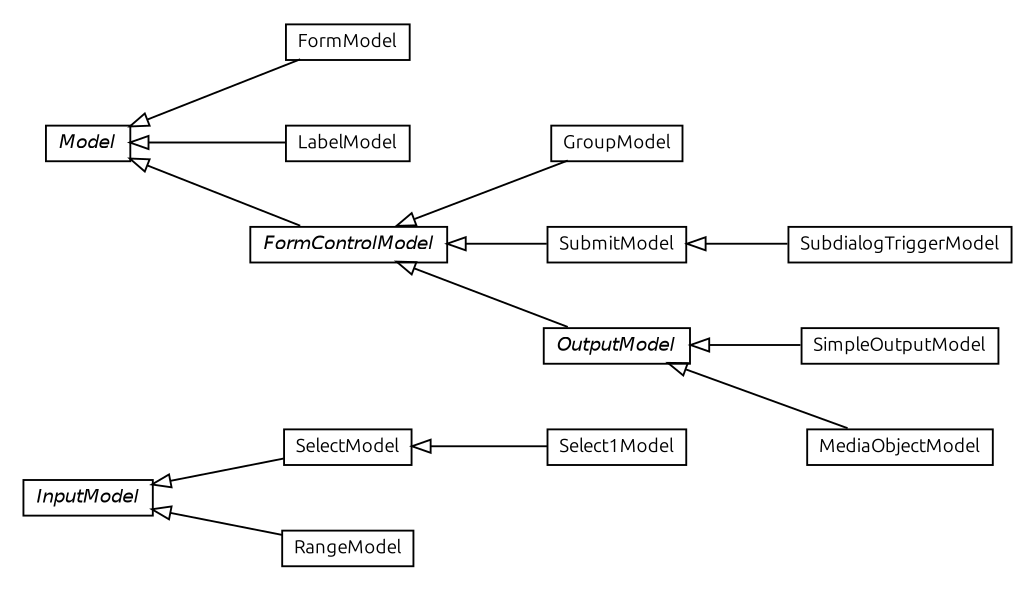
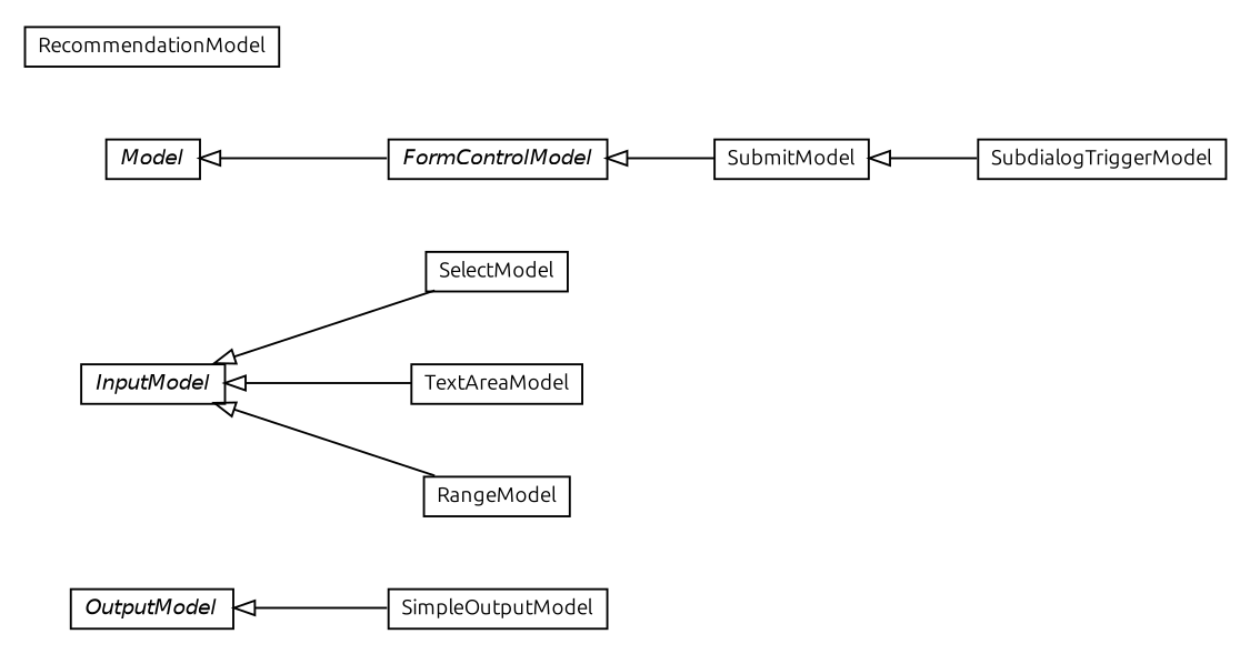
  digraph {
    fontname=Ubuntu
    nodesep=0.25
    rankdir=LR
    ranksep=0.5
    node [fontcolor=black fontname=Ubuntu fontsize=10.0 shape=plaintext]
    edge [arrowtail=empty dir=back fontname=Ubuntu fontsize=10 headport=p labelfontname=Helvetica labelfontsize=10 tailport=p]
-   n1 [label=<<table title="org.universAAL.ui.ui.handler.web.html.model.Select1Model" border="0" cellborder="1" cellspacing="0" cellpadding="2" port="p" href="./Select1Model.html"> 		<tr><td><table border="0" cellspacing="0" cellpadding="1"> <tr><td align="center" balign="center"> Select1Model </td></tr> 		</table></td></tr> 		</table>>]
    n2 [label=<<table title="org.universAAL.ui.ui.handler.web.html.model.SimpleOutputModel" border="0" cellborder="1" cellspacing="0" cellpadding="2" port="p" href="./SimpleOutputModel.html"> 		<tr><td><table border="0" cellspacing="0" cellpadding="1"> <tr><td align="center" balign="center"> SimpleOutputModel </td></tr> 		</table></td></tr> 		</table>>]
-   n3 [label=<<table title="org.universAAL.ui.ui.handler.web.html.model.MediaObjectModel" border="0" cellborder="1" cellspacing="0" cellpadding="2" port="p" href="./MediaObjectModel.html"> 		<tr><td><table border="0" cellspacing="0" cellpadding="1"> <tr><td align="center" balign="center"> MediaObjectModel </td></tr> 		</table></td></tr> 		</table>>]
-   n4 [label=<<table title="org.universAAL.ui.ui.handler.web.html.model.GroupModel" border="0" cellborder="1" cellspacing="0" cellpadding="2" port="p" href="./GroupModel.html"> 		<tr><td><table border="0" cellspacing="0" cellpadding="1"> <tr><td align="center" balign="center"> GroupModel </td></tr> 		</table></td></tr> 		</table>>]
    n5 [label=<<table title="org.universAAL.ui.ui.handler.web.html.model.SelectModel" border="0" cellborder="1" cellspacing="0" cellpadding="2" port="p" href="./SelectModel.html"> 		<tr><td><table border="0" cellspacing="0" cellpadding="1"> <tr><td align="center" balign="center"> SelectModel </td></tr> 		</table></td></tr> 		</table>>]
-   n6 [label=<<table title="org.universAAL.ui.ui.handler.web.html.model.FormModel" border="0" cellborder="1" cellspacing="0" cellpadding="2" port="p" href="./FormModel.html"> 		<tr><td><table border="0" cellspacing="0" cellpadding="1"> <tr><td align="center" balign="center"> FormModel </td></tr> 		</table></td></tr> 		</table>>]
    n7 [label=<<table title="org.universAAL.ui.ui.handler.web.html.model.SubdialogTriggerModel" border="0" cellborder="1" cellspacing="0" cellpadding="2" port="p" href="./SubdialogTriggerModel.html"> 		<tr><td><table border="0" cellspacing="0" cellpadding="1"> <tr><td align="center" balign="center"> SubdialogTriggerModel </td></tr> 		</table></td></tr> 		</table>>]
+   n8 [label=<<table title="org.universAAL.ui.ui.handler.web.html.model.TextAreaModel" border="0" cellborder="1" cellspacing="0" cellpadding="2" port="p" href="./TextAreaModel.html"> 		<tr><td><table border="0" cellspacing="0" cellpadding="1"> <tr><td align="center" balign="center"> TextAreaModel </td></tr> 		</table></td></tr> 		</table>>]
    n9 [label=<<table title="org.universAAL.ui.ui.handler.web.html.model.SubmitModel" border="0" cellborder="1" cellspacing="0" cellpadding="2" port="p" href="./SubmitModel.html"> 		<tr><td><table border="0" cellspacing="0" cellpadding="1"> <tr><td align="center" balign="center"> SubmitModel </td></tr> 		</table></td></tr> 		</table>>]
    n10 [label=<<table title="org.universAAL.ui.ui.handler.web.html.model.InputModel" border="0" cellborder="1" cellspacing="0" cellpadding="2" port="p" href="./InputModel.html"> 		<tr><td><table border="0" cellspacing="0" cellpadding="1"> <tr><td align="center" balign="center"><font face="Helvetica-Oblique"> InputModel </font></td></tr> 		</table></td></tr> 		</table>>]
    n11 [label=<<table title="org.universAAL.ui.ui.handler.web.html.model.RangeModel" border="0" cellborder="1" cellspacing="0" cellpadding="2" port="p" href="./RangeModel.html"> 		<tr><td><table border="0" cellspacing="0" cellpadding="1"> <tr><td align="center" balign="center"> RangeModel </td></tr> 		</table></td></tr> 		</table>>]
-   n12 [label=<<table title="org.universAAL.ui.ui.handler.web.html.model.LabelModel" border="0" cellborder="1" cellspacing="0" cellpadding="2" port="p" href="./LabelModel.html"> 		<tr><td><table border="0" cellspacing="0" cellpadding="1"> <tr><td align="center" balign="center"> LabelModel </td></tr> 		</table></td></tr> 		</table>>]
    n13 [label=<<table title="org.universAAL.ui.ui.handler.web.html.model.FormControlModel" border="0" cellborder="1" cellspacing="0" cellpadding="2" port="p" href="./FormControlModel.html"> 		<tr><td><table border="0" cellspacing="0" cellpadding="1"> <tr><td align="center" balign="center"><font face="Helvetica-Oblique"> FormControlModel </font></td></tr> 		</table></td></tr> 		</table>>]
    n14 [label=<<table title="org.universAAL.ui.ui.handler.web.html.model.OutputModel" border="0" cellborder="1" cellspacing="0" cellpadding="2" port="p" href="./OutputModel.html"> 		<tr><td><table border="0" cellspacing="0" cellpadding="1"> <tr><td align="center" balign="center"><font face="Helvetica-Oblique"> OutputModel </font></td></tr> 		</table></td></tr> 		</table>>]
+   n15 [label=<<table title="org.universAAL.ui.ui.handler.web.html.model.RecommendationModel" border="0" cellborder="1" cellspacing="0" cellpadding="2" port="p" href="./RecommendationModel.html"> 		<tr><td><table border="0" cellspacing="0" cellpadding="1"> <tr><td align="center" balign="center"> RecommendationModel </td></tr> 		</table></td></tr> 		</table>>]
    n16 [label=<<table title="org.universAAL.ui.ui.handler.web.html.model.Model" border="0" cellborder="1" cellspacing="0" cellpadding="2" port="p" href="./Model.html"> 		<tr><td><table border="0" cellspacing="0" cellpadding="1"> <tr><td align="center" balign="center"><font face="Helvetica-Oblique"> Model </font></td></tr> 		</table></td></tr> 		</table>>]
-   n5 -> n1
    n9 -> n7
    n10 -> n5
+   n10 -> n8
    n10 -> n11
-   n13 -> n4
    n13 -> n9
-   n13 -> n14
    n14 -> n2
-   n14 -> n3
-   n16 -> n6
-   n16 -> n12
    n16 -> n13
  }
